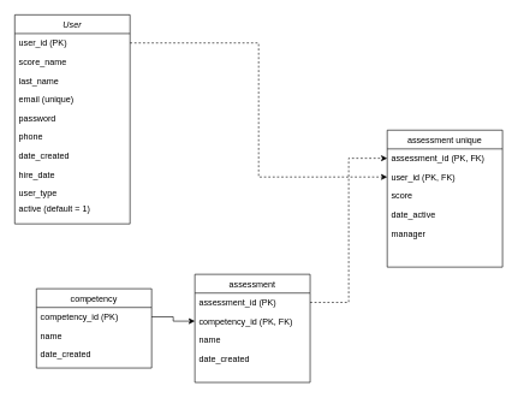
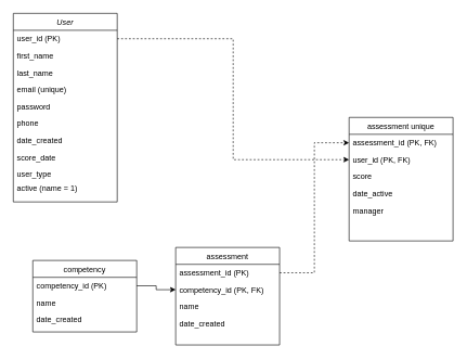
  <mxCell id="0" />
  <mxCell id="1" parent="0" />
  <mxCell id="2" value="User" style="swimlane;fontStyle=2;align=center;verticalAlign=top;childLayout=stackLayout;horizontal=1;startSize=26;horizontalStack=0;resizeParent=1;resizeLast=0;collapsible=1;marginBottom=0;rounded=0;shadow=0;strokeWidth=1;" parent="1" vertex="1"><mxGeometry x="20" y="20" width="160" height="290" as="geometry"><mxRectangle x="230" y="140" width="160" height="26" as="alternateBounds" /></mxGeometry></mxCell>
  <mxCell id="3" value="user_id (PK)" style="text;align=left;verticalAlign=top;spacingLeft=4;spacingRight=4;overflow=hidden;rotatable=0;points=[[0,0.5],[1,0.5]];portConstraint=eastwest;" parent="2" vertex="1"><mxGeometry y="26" width="160" height="26" as="geometry" /></mxCell>
- <mxCell id="4" value="score_name" style="text;align=left;verticalAlign=top;spacingLeft=4;spacingRight=4;overflow=hidden;rotatable=0;points=[[0,0.5],[1,0.5]];portConstraint=eastwest;rounded=0;shadow=0;html=0;" parent="2" vertex="1"><mxGeometry y="52" width="160" height="26" as="geometry" /></mxCell>
+ <mxCell id="4" value="first_name" style="text;align=left;verticalAlign=top;spacingLeft=4;spacingRight=4;overflow=hidden;rotatable=0;points=[[0,0.5],[1,0.5]];portConstraint=eastwest;rounded=0;shadow=0;html=0;" parent="2" vertex="1"><mxGeometry y="52" width="160" height="26" as="geometry" /></mxCell>
  <mxCell id="5" value="last_name" style="text;align=left;verticalAlign=top;spacingLeft=4;spacingRight=4;overflow=hidden;rotatable=0;points=[[0,0.5],[1,0.5]];portConstraint=eastwest;rounded=0;shadow=0;html=0;" parent="2" vertex="1"><mxGeometry y="78" width="160" height="26" as="geometry" /></mxCell>
  <mxCell id="6" value="email (unique)" style="text;align=left;verticalAlign=top;spacingLeft=4;spacingRight=4;overflow=hidden;rotatable=0;points=[[0,0.5],[1,0.5]];portConstraint=eastwest;rounded=0;shadow=0;html=0;" parent="2" vertex="1"><mxGeometry y="104" width="160" height="26" as="geometry" /></mxCell>
  <mxCell id="7" value="password" style="text;align=left;verticalAlign=top;spacingLeft=4;spacingRight=4;overflow=hidden;rotatable=0;points=[[0,0.5],[1,0.5]];portConstraint=eastwest;rounded=0;shadow=0;html=0;" parent="2" vertex="1"><mxGeometry y="130" width="160" height="26" as="geometry" /></mxCell>
  <mxCell id="8" value="phone" style="text;align=left;verticalAlign=top;spacingLeft=4;spacingRight=4;overflow=hidden;rotatable=0;points=[[0,0.5],[1,0.5]];portConstraint=eastwest;rounded=0;shadow=0;html=0;" parent="2" vertex="1"><mxGeometry y="156" width="160" height="26" as="geometry" /></mxCell>
  <mxCell id="9" value="date_created" style="text;align=left;verticalAlign=top;spacingLeft=4;spacingRight=4;overflow=hidden;rotatable=0;points=[[0,0.5],[1,0.5]];portConstraint=eastwest;rounded=0;shadow=0;html=0;" parent="2" vertex="1"><mxGeometry y="182" width="160" height="26" as="geometry" /></mxCell>
- <mxCell id="10" value="hire_date" style="text;align=left;verticalAlign=top;spacingLeft=4;spacingRight=4;overflow=hidden;rotatable=0;points=[[0,0.5],[1,0.5]];portConstraint=eastwest;rounded=0;shadow=0;html=0;" parent="2" vertex="1"><mxGeometry y="208" width="160" height="26" as="geometry" /></mxCell>
+ <mxCell id="10" value="score_date" style="text;align=left;verticalAlign=top;spacingLeft=4;spacingRight=4;overflow=hidden;rotatable=0;points=[[0,0.5],[1,0.5]];portConstraint=eastwest;rounded=0;shadow=0;html=0;" parent="2" vertex="1"><mxGeometry y="208" width="160" height="26" as="geometry" /></mxCell>
  <mxCell id="11" value="user_type" style="text;align=left;verticalAlign=top;spacingLeft=4;spacingRight=4;overflow=hidden;rotatable=0;points=[[0,0.5],[1,0.5]];portConstraint=eastwest;rounded=0;shadow=0;html=0;" parent="2" vertex="1"><mxGeometry y="234" width="160" height="22" as="geometry" /></mxCell>
- <mxCell id="12" value="active (default = 1)" style="text;align=left;verticalAlign=top;spacingLeft=4;spacingRight=4;overflow=hidden;rotatable=0;points=[[0,0.5],[1,0.5]];portConstraint=eastwest;rounded=0;shadow=0;html=0;" parent="2" vertex="1"><mxGeometry y="256" width="160" height="22" as="geometry" /></mxCell>
+ <mxCell id="12" value="active (name = 1)" style="text;align=left;verticalAlign=top;spacingLeft=4;spacingRight=4;overflow=hidden;rotatable=0;points=[[0,0.5],[1,0.5]];portConstraint=eastwest;rounded=0;shadow=0;html=0;" parent="2" vertex="1"><mxGeometry y="256" width="160" height="22" as="geometry" /></mxCell>
  <mxCell id="13" value="assessment unique" style="swimlane;fontStyle=0;align=center;verticalAlign=top;childLayout=stackLayout;horizontal=1;startSize=26;horizontalStack=0;resizeParent=1;resizeLast=0;collapsible=1;marginBottom=0;rounded=0;shadow=0;strokeWidth=1;" parent="1" vertex="1"><mxGeometry x="537" y="180" width="160" height="190" as="geometry"><mxRectangle x="550" y="140" width="160" height="26" as="alternateBounds" /></mxGeometry></mxCell>
  <mxCell id="14" value="assessment_id (PK, FK)" style="text;align=left;verticalAlign=top;spacingLeft=4;spacingRight=4;overflow=hidden;rotatable=0;points=[[0,0.5],[1,0.5]];portConstraint=eastwest;" parent="13" vertex="1"><mxGeometry y="26" width="160" height="26" as="geometry" /></mxCell>
  <mxCell id="15" value="user_id (PK, FK)" style="text;align=left;verticalAlign=top;spacingLeft=4;spacingRight=4;overflow=hidden;rotatable=0;points=[[0,0.5],[1,0.5]];portConstraint=eastwest;rounded=0;shadow=0;html=0;" parent="13" vertex="1"><mxGeometry y="52" width="160" height="26" as="geometry" /></mxCell>
  <mxCell id="16" value="score" style="text;align=left;verticalAlign=top;spacingLeft=4;spacingRight=4;overflow=hidden;rotatable=0;points=[[0,0.5],[1,0.5]];portConstraint=eastwest;rounded=0;shadow=0;html=0;" parent="13" vertex="1"><mxGeometry y="78" width="160" height="26" as="geometry" /></mxCell>
  <mxCell id="17" value="date_active" style="text;align=left;verticalAlign=top;spacingLeft=4;spacingRight=4;overflow=hidden;rotatable=0;points=[[0,0.5],[1,0.5]];portConstraint=eastwest;rounded=0;shadow=0;html=0;" parent="13" vertex="1"><mxGeometry y="104" width="160" height="26" as="geometry" /></mxCell>
  <mxCell id="18" value="manager" style="text;align=left;verticalAlign=top;spacingLeft=4;spacingRight=4;overflow=hidden;rotatable=0;points=[[0,0.5],[1,0.5]];portConstraint=eastwest;rounded=0;shadow=0;html=0;" parent="13" vertex="1"><mxGeometry y="130" width="160" height="26" as="geometry" /></mxCell>
  <mxCell id="19" value="assessment" style="swimlane;fontStyle=0;align=center;verticalAlign=top;childLayout=stackLayout;horizontal=1;startSize=26;horizontalStack=0;resizeParent=1;resizeLast=0;collapsible=1;marginBottom=0;rounded=0;shadow=0;strokeWidth=1;" parent="1" vertex="1"><mxGeometry x="270" y="380" width="160" height="150" as="geometry"><mxRectangle x="550" y="140" width="160" height="26" as="alternateBounds" /></mxGeometry></mxCell>
  <mxCell id="20" value="assessment_id (PK)" style="text;align=left;verticalAlign=top;spacingLeft=4;spacingRight=4;overflow=hidden;rotatable=0;points=[[0,0.5],[1,0.5]];portConstraint=eastwest;" parent="19" vertex="1"><mxGeometry y="26" width="160" height="26" as="geometry" /></mxCell>
  <mxCell id="21" value="competency_id (PK, FK)" style="text;align=left;verticalAlign=top;spacingLeft=4;spacingRight=4;overflow=hidden;rotatable=0;points=[[0,0.5],[1,0.5]];portConstraint=eastwest;" parent="19" vertex="1"><mxGeometry y="52" width="160" height="26" as="geometry" /></mxCell>
  <mxCell id="22" value="name" style="text;align=left;verticalAlign=top;spacingLeft=4;spacingRight=4;overflow=hidden;rotatable=0;points=[[0,0.5],[1,0.5]];portConstraint=eastwest;rounded=0;shadow=0;html=0;" parent="19" vertex="1"><mxGeometry y="78" width="160" height="26" as="geometry" /></mxCell>
  <mxCell id="23" value="date_created" style="text;align=left;verticalAlign=top;spacingLeft=4;spacingRight=4;overflow=hidden;rotatable=0;points=[[0,0.5],[1,0.5]];portConstraint=eastwest;rounded=0;shadow=0;html=0;" parent="19" vertex="1"><mxGeometry y="104" width="160" height="26" as="geometry" /></mxCell>
  <mxCell id="24" value="competency" style="swimlane;fontStyle=0;align=center;verticalAlign=top;childLayout=stackLayout;horizontal=1;startSize=26;horizontalStack=0;resizeParent=1;resizeLast=0;collapsible=1;marginBottom=0;rounded=0;shadow=0;strokeWidth=1;" parent="1" vertex="1"><mxGeometry x="50" y="400" width="160" height="110" as="geometry"><mxRectangle x="550" y="140" width="160" height="26" as="alternateBounds" /></mxGeometry></mxCell>
  <mxCell id="25" value="competency_id (PK)" style="text;align=left;verticalAlign=top;spacingLeft=4;spacingRight=4;overflow=hidden;rotatable=0;points=[[0,0.5],[1,0.5]];portConstraint=eastwest;" parent="24" vertex="1"><mxGeometry y="26" width="160" height="26" as="geometry" /></mxCell>
  <mxCell id="26" value="name" style="text;align=left;verticalAlign=top;spacingLeft=4;spacingRight=4;overflow=hidden;rotatable=0;points=[[0,0.5],[1,0.5]];portConstraint=eastwest;rounded=0;shadow=0;html=0;" parent="24" vertex="1"><mxGeometry y="52" width="160" height="26" as="geometry" /></mxCell>
  <mxCell id="27" value="date_created" style="text;align=left;verticalAlign=top;spacingLeft=4;spacingRight=4;overflow=hidden;rotatable=0;points=[[0,0.5],[1,0.5]];portConstraint=eastwest;rounded=0;shadow=0;html=0;" parent="24" vertex="1"><mxGeometry y="78" width="160" height="26" as="geometry" /></mxCell>
  <mxCell id="28" style="edgeStyle=orthogonalEdgeStyle;rounded=0;orthogonalLoop=1;jettySize=auto;html=1;entryX=0;entryY=0.5;entryDx=0;entryDy=0;" parent="1" source="25" target="21" edge="1"><mxGeometry relative="1" as="geometry" /></mxCell>
  <mxCell id="29" style="edgeStyle=orthogonalEdgeStyle;rounded=0;orthogonalLoop=1;jettySize=auto;html=1;entryX=0;entryY=0.5;entryDx=0;entryDy=0;dashed=1;" parent="1" source="20" target="14" edge="1"><mxGeometry relative="1" as="geometry" /></mxCell>
  <mxCell id="30" style="edgeStyle=orthogonalEdgeStyle;rounded=0;orthogonalLoop=1;jettySize=auto;html=1;entryX=0;entryY=0.5;entryDx=0;entryDy=0;dashed=1;" parent="1" source="3" target="15" edge="1"><mxGeometry relative="1" as="geometry" /></mxCell>
